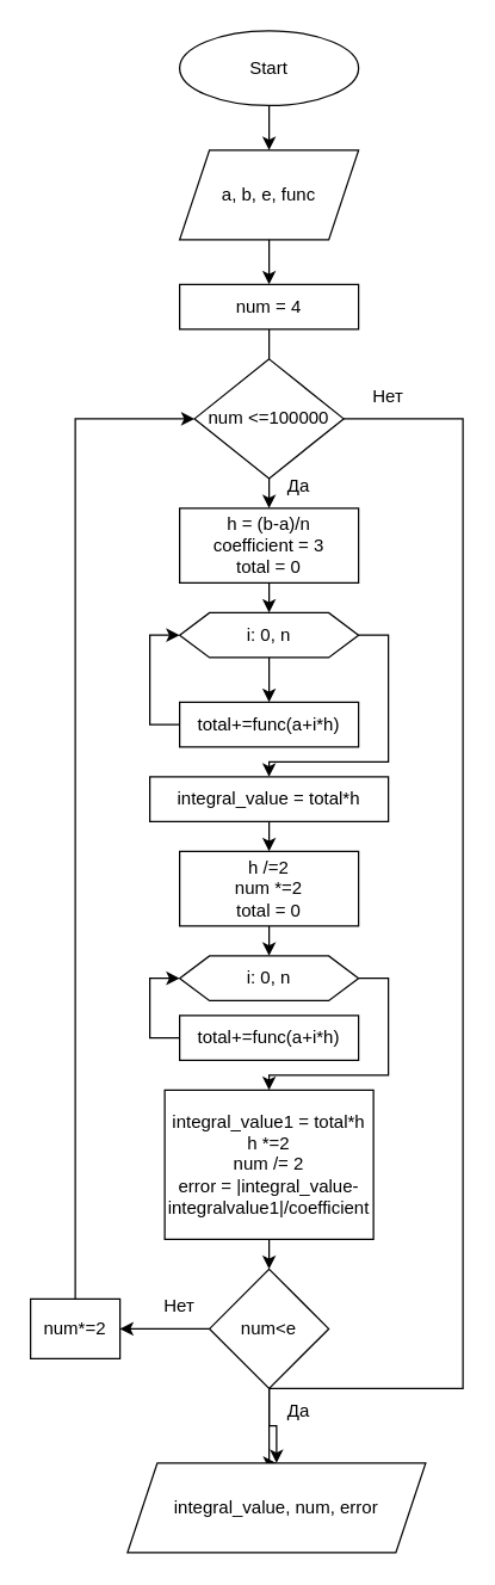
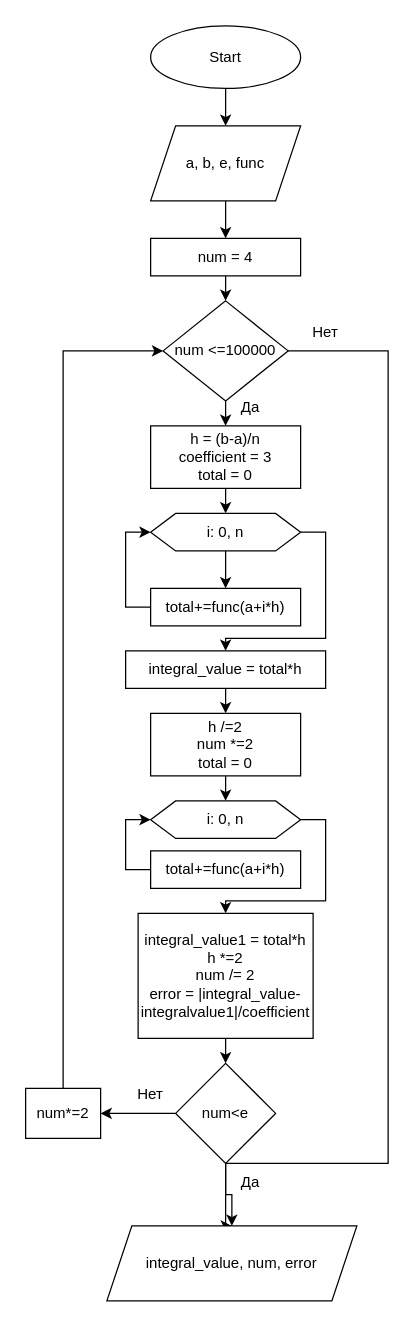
  <mxCell id="0" />
  <mxCell id="1" parent="0" />
  <mxCell id="2" style="edgeStyle=orthogonalEdgeStyle;rounded=0;orthogonalLoop=1;jettySize=auto;html=1;exitX=0.5;exitY=1;exitDx=0;exitDy=0;entryX=0.5;entryY=0;entryDx=0;entryDy=0;" edge="1" parent="1" source="3" target="5"><mxGeometry relative="1" as="geometry" /></mxCell>
  <mxCell id="3" value="Start" style="ellipse;whiteSpace=wrap;html=1;" vertex="1" parent="1"><mxGeometry x="120" y="20" width="120" height="50" as="geometry" /></mxCell>
  <mxCell id="4" style="edgeStyle=orthogonalEdgeStyle;rounded=0;orthogonalLoop=1;jettySize=auto;html=1;exitX=0.5;exitY=1;exitDx=0;exitDy=0;entryX=0.5;entryY=0;entryDx=0;entryDy=0;" edge="1" parent="1" source="5" target="7"><mxGeometry relative="1" as="geometry" /></mxCell>
  <mxCell id="5" value="a, b, e, func" style="shape=parallelogram;perimeter=parallelogramPerimeter;whiteSpace=wrap;html=1;fixedSize=1;" vertex="1" parent="1"><mxGeometry x="120" y="100" width="120" height="60" as="geometry" /></mxCell>
- <mxCell id="6" style="edgeStyle=orthogonalEdgeStyle;rounded=0;orthogonalLoop=1;jettySize=auto;html=1;exitX=0.5;exitY=1;exitDx=0;exitDy=0;entryX=0.5;entryY=0;entryDx=0;entryDy=0;endArrow=none;" edge="1" parent="1" source="7" target="10"><mxGeometry relative="1" as="geometry" /></mxCell>
+ <mxCell id="6" style="edgeStyle=orthogonalEdgeStyle;rounded=0;orthogonalLoop=1;jettySize=auto;html=1;exitX=0.5;exitY=1;exitDx=0;exitDy=0;entryX=0.5;entryY=0;entryDx=0;entryDy=0;" edge="1" parent="1" source="7" target="10"><mxGeometry relative="1" as="geometry" /></mxCell>
  <mxCell id="7" value="num = 4" style="rounded=0;whiteSpace=wrap;html=1;" vertex="1" parent="1"><mxGeometry x="120" y="190" width="120" height="30" as="geometry" /></mxCell>
  <mxCell id="8" style="edgeStyle=orthogonalEdgeStyle;rounded=0;orthogonalLoop=1;jettySize=auto;html=1;exitX=0.5;exitY=1;exitDx=0;exitDy=0;entryX=0.5;entryY=0;entryDx=0;entryDy=0;" edge="1" parent="1" source="10" target="13"><mxGeometry relative="1" as="geometry" /></mxCell>
  <mxCell id="9" style="edgeStyle=orthogonalEdgeStyle;rounded=0;orthogonalLoop=1;jettySize=auto;html=1;exitX=1;exitY=0.5;exitDx=0;exitDy=0;entryX=0.5;entryY=0;entryDx=0;entryDy=0;" edge="1" parent="1" source="10" target="33"><mxGeometry relative="1" as="geometry"><Array as="points"><mxPoint x="310" y="280" /><mxPoint x="310" y="930" /><mxPoint x="180" y="930" /></Array></mxGeometry></mxCell>
  <mxCell id="10" value="num &amp;lt;=100000" style="rhombus;whiteSpace=wrap;html=1;" vertex="1" parent="1"><mxGeometry x="130" y="240" width="100" height="80" as="geometry" /></mxCell>
  <mxCell id="11" style="edgeStyle=orthogonalEdgeStyle;rounded=0;orthogonalLoop=1;jettySize=auto;html=1;exitX=0.5;exitY=1;exitDx=0;exitDy=0;entryX=0.5;entryY=0;entryDx=0;entryDy=0;" edge="1" parent="1" source="13"><mxGeometry relative="1" as="geometry"><mxPoint x="180" y="380" as="targetPoint" /></mxGeometry></mxCell>
  <mxCell id="12" style="edgeStyle=orthogonalEdgeStyle;rounded=0;orthogonalLoop=1;jettySize=auto;html=1;exitX=0.5;exitY=1;exitDx=0;exitDy=0;entryX=0.5;entryY=0;entryDx=0;entryDy=0;" edge="1" parent="1" source="13" target="17"><mxGeometry relative="1" as="geometry" /></mxCell>
  <mxCell id="13" value="h = (b-a)/n&lt;div&gt;coefficient = 3&lt;br&gt;total = 0&lt;/div&gt;" style="rounded=0;whiteSpace=wrap;html=1;" vertex="1" parent="1"><mxGeometry x="120" y="340" width="120" height="50" as="geometry" /></mxCell>
  <mxCell id="14" value="Да" style="text;html=1;align=center;verticalAlign=middle;whiteSpace=wrap;rounded=0;" vertex="1" parent="1"><mxGeometry x="170" y="310" width="60" height="30" as="geometry" /></mxCell>
  <mxCell id="15" style="edgeStyle=orthogonalEdgeStyle;rounded=0;orthogonalLoop=1;jettySize=auto;html=1;exitX=0.5;exitY=1;exitDx=0;exitDy=0;entryX=0.5;entryY=0;entryDx=0;entryDy=0;" edge="1" parent="1" source="17" target="19"><mxGeometry relative="1" as="geometry" /></mxCell>
  <mxCell id="16" style="edgeStyle=orthogonalEdgeStyle;rounded=0;orthogonalLoop=1;jettySize=auto;html=1;exitX=1;exitY=0.5;exitDx=0;exitDy=0;entryX=0.5;entryY=0;entryDx=0;entryDy=0;" edge="1" parent="1" source="17" target="21"><mxGeometry relative="1" as="geometry"><Array as="points"><mxPoint x="260" y="425" /><mxPoint x="260" y="510" /><mxPoint x="180" y="510" /></Array></mxGeometry></mxCell>
  <mxCell id="17" value="i: 0, n" style="shape=hexagon;perimeter=hexagonPerimeter2;whiteSpace=wrap;html=1;fixedSize=1;" vertex="1" parent="1"><mxGeometry x="120" y="410" width="120" height="30" as="geometry" /></mxCell>
  <mxCell id="18" style="edgeStyle=orthogonalEdgeStyle;rounded=0;orthogonalLoop=1;jettySize=auto;html=1;exitX=0;exitY=0.5;exitDx=0;exitDy=0;entryX=0;entryY=0.5;entryDx=0;entryDy=0;" edge="1" parent="1" source="19" target="17"><mxGeometry relative="1" as="geometry" /></mxCell>
  <mxCell id="19" value="total+=func(a+i*h)" style="rounded=0;whiteSpace=wrap;html=1;" vertex="1" parent="1"><mxGeometry x="120" y="470" width="120" height="30" as="geometry" /></mxCell>
  <mxCell id="20" style="edgeStyle=orthogonalEdgeStyle;rounded=0;orthogonalLoop=1;jettySize=auto;html=1;exitX=0.5;exitY=1;exitDx=0;exitDy=0;entryX=0.5;entryY=0;entryDx=0;entryDy=0;" edge="1" parent="1" source="21" target="23"><mxGeometry relative="1" as="geometry" /></mxCell>
  <mxCell id="21" value="integral_value = total*h" style="rounded=0;whiteSpace=wrap;html=1;" vertex="1" parent="1"><mxGeometry x="100" y="520" width="160" height="30" as="geometry" /></mxCell>
  <mxCell id="22" style="edgeStyle=orthogonalEdgeStyle;rounded=0;orthogonalLoop=1;jettySize=auto;html=1;exitX=0.5;exitY=1;exitDx=0;exitDy=0;entryX=0.5;entryY=0;entryDx=0;entryDy=0;" edge="1" parent="1" source="23" target="25"><mxGeometry relative="1" as="geometry" /></mxCell>
  <mxCell id="23" value="&lt;div&gt;h /=2&lt;br&gt;num *=2&lt;/div&gt;&lt;div&gt;total = 0&lt;/div&gt;" style="rounded=0;whiteSpace=wrap;html=1;" vertex="1" parent="1"><mxGeometry x="120" y="570" width="120" height="50" as="geometry" /></mxCell>
  <mxCell id="24" style="edgeStyle=orthogonalEdgeStyle;rounded=0;orthogonalLoop=1;jettySize=auto;html=1;exitX=1;exitY=0.5;exitDx=0;exitDy=0;entryX=0.5;entryY=0;entryDx=0;entryDy=0;" edge="1" parent="1" source="25" target="29"><mxGeometry relative="1" as="geometry"><Array as="points"><mxPoint x="260" y="655" /><mxPoint x="260" y="720" /><mxPoint x="180" y="720" /></Array></mxGeometry></mxCell>
  <mxCell id="25" value="i: 0, n" style="shape=hexagon;perimeter=hexagonPerimeter2;whiteSpace=wrap;html=1;fixedSize=1;" vertex="1" parent="1"><mxGeometry x="120" y="640" width="120" height="30" as="geometry" /></mxCell>
  <mxCell id="26" style="edgeStyle=orthogonalEdgeStyle;rounded=0;orthogonalLoop=1;jettySize=auto;html=1;exitX=0;exitY=0.5;exitDx=0;exitDy=0;entryX=0;entryY=0.5;entryDx=0;entryDy=0;" edge="1" parent="1" source="27" target="25"><mxGeometry relative="1" as="geometry" /></mxCell>
  <mxCell id="27" value="total+=func(a+i*h)" style="rounded=0;whiteSpace=wrap;html=1;" vertex="1" parent="1"><mxGeometry x="120" y="680" width="120" height="30" as="geometry" /></mxCell>
  <mxCell id="28" style="edgeStyle=orthogonalEdgeStyle;rounded=0;orthogonalLoop=1;jettySize=auto;html=1;exitX=0.5;exitY=1;exitDx=0;exitDy=0;entryX=0.5;entryY=0;entryDx=0;entryDy=0;" edge="1" parent="1" source="29" target="32"><mxGeometry relative="1" as="geometry" /></mxCell>
  <mxCell id="29" value="&lt;div&gt;integral_value1 = total*h&lt;br&gt;&lt;/div&gt;h *=2&lt;br&gt;num /= 2&lt;br&gt;error = |integral_value-integralvalue1|/coefficient" style="rounded=0;whiteSpace=wrap;html=1;" vertex="1" parent="1"><mxGeometry x="110" y="730" width="140" height="100" as="geometry" /></mxCell>
  <mxCell id="30" style="edgeStyle=orthogonalEdgeStyle;rounded=0;orthogonalLoop=1;jettySize=auto;html=1;exitX=0.5;exitY=1;exitDx=0;exitDy=0;entryX=0.5;entryY=0;entryDx=0;entryDy=0;" edge="1" parent="1" source="32" target="33"><mxGeometry relative="1" as="geometry" /></mxCell>
  <mxCell id="31" style="edgeStyle=orthogonalEdgeStyle;rounded=0;orthogonalLoop=1;jettySize=auto;html=1;exitX=0;exitY=0.5;exitDx=0;exitDy=0;entryX=1;entryY=0.5;entryDx=0;entryDy=0;" edge="1" parent="1" source="32" target="37"><mxGeometry relative="1" as="geometry" /></mxCell>
  <mxCell id="32" value="num&amp;lt;e" style="rhombus;whiteSpace=wrap;html=1;" vertex="1" parent="1"><mxGeometry x="140" y="850" width="80" height="80" as="geometry" /></mxCell>
  <mxCell id="33" value="integral_value, num, error" style="shape=parallelogram;perimeter=parallelogramPerimeter;whiteSpace=wrap;html=1;fixedSize=1;" vertex="1" parent="1"><mxGeometry x="85" y="980" width="200" height="60" as="geometry" /></mxCell>
  <mxCell id="34" value="Да" style="text;html=1;align=center;verticalAlign=middle;whiteSpace=wrap;rounded=0;" vertex="1" parent="1"><mxGeometry x="170" y="930" width="60" height="30" as="geometry" /></mxCell>
  <mxCell id="35" value="Нет" style="text;html=1;align=center;verticalAlign=middle;whiteSpace=wrap;rounded=0;" vertex="1" parent="1"><mxGeometry x="90" y="860" width="60" height="30" as="geometry" /></mxCell>
  <mxCell id="36" style="edgeStyle=orthogonalEdgeStyle;rounded=0;orthogonalLoop=1;jettySize=auto;html=1;exitX=0.5;exitY=0;exitDx=0;exitDy=0;entryX=0;entryY=0.5;entryDx=0;entryDy=0;" edge="1" parent="1" source="37" target="10"><mxGeometry relative="1" as="geometry" /></mxCell>
  <mxCell id="37" value="num*=2" style="rounded=0;whiteSpace=wrap;html=1;" vertex="1" parent="1"><mxGeometry x="20" y="870" width="60" height="40" as="geometry" /></mxCell>
  <mxCell id="38" value="Нет" style="text;html=1;align=center;verticalAlign=middle;whiteSpace=wrap;rounded=0;" vertex="1" parent="1"><mxGeometry x="230" y="250" width="60" height="30" as="geometry" /></mxCell>
